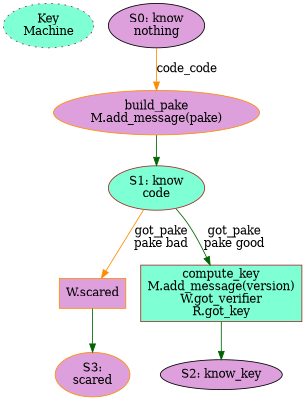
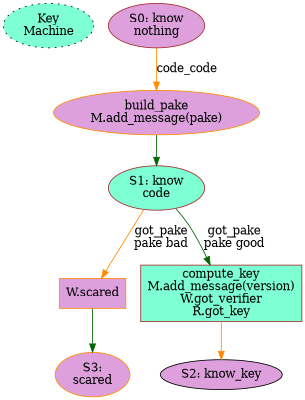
  digraph {
    node [color=brown fillcolor=plum style=filled]
    edge [color=darkorange]
-   n1 [fillcolor=aquamarine label="Key\nMachine" style="dotted,filled"]
-   n2 [color=black label="S0: know\nnothing"]
+   n1 [color=black fillcolor=aquamarine label="Key\nMachine" style="dotted,filled"]
+   n2 [label="S0: know\nnothing"]
    n3 [color=darkorange label="build_pake\nM.add_message(pake)" shape=ellipse]
    n4 [fillcolor=aquamarine label="S1: know\ncode"]
    n5 [color=darkorange label="W.scared" shape=box]
    n6 [fillcolor=aquamarine label="compute_key\nM.add_message(version)\nW.got_verifier\nR.got_key" shape=box]
    n7 [color=darkorange label="S3:\nscared"]
    n8 [color=black label="S2: know_key"]
    n2 -> n3 [label=code_code]
    n3 -> n4 [color=darkgreen]
    n4 -> n5 [label="got_pake\npake bad"]
    n4 -> n6 [color=darkgreen label="got_pake\npake good"]
    n5 -> n7 [color=darkgreen]
-   n6 -> n8 [color=darkgreen]
+   n6 -> n8
  }
